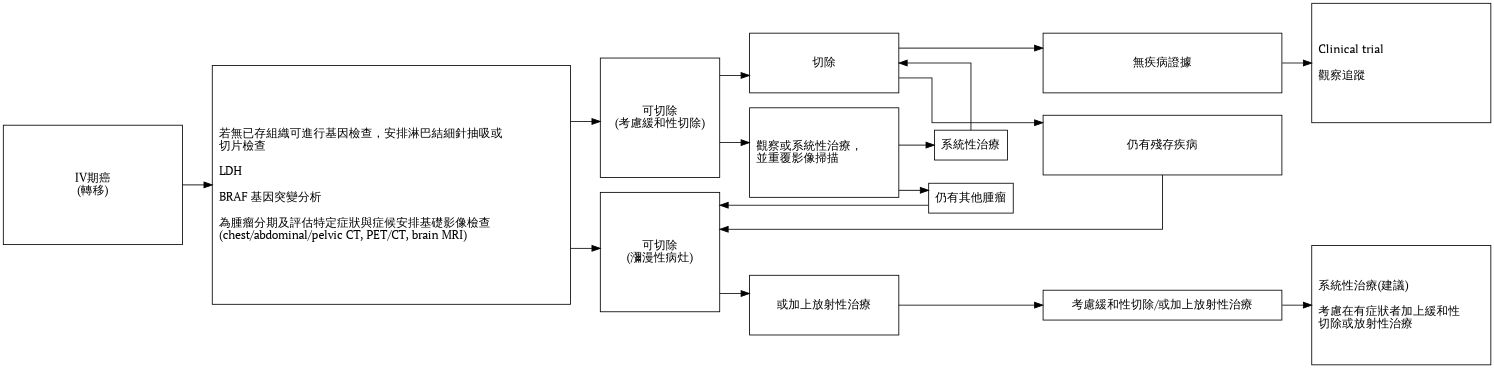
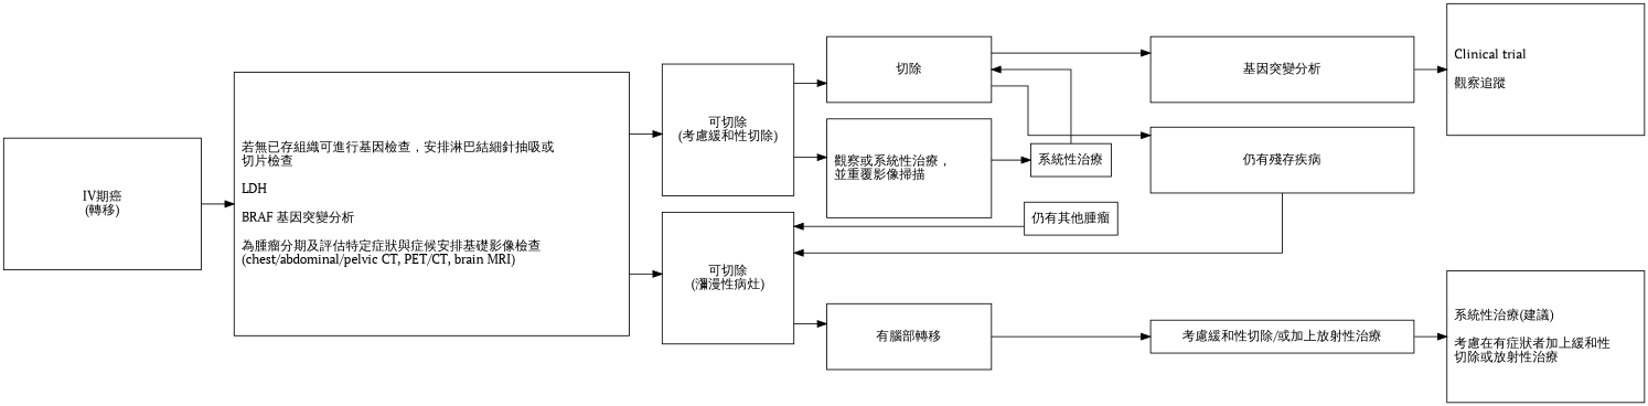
  digraph {
    fontname="PT Serif"
    rankdir=LR
    splines=ortho
    node [fontname="PT Serif" shape=box]
    edge [fontname="PT Serif"]
    n1 [height=2 label="IV期癌\n(轉移)" width=3]
    n2 [height=4 label="若無已存組織可進行基因檢查，安排淋巴結細針抽吸或\l切片檢查\l\nLDH\l\nBRAF 基因突變分析\l\n為腫瘤分期及評估特定症狀與症候安排基礎影像檢查\l(chest/abdominal/pelvic CT, PET/CT, brain MRI)\l" width=6]
    n3 [height=2 label="可切除\n(考慮緩和性切除)" width=2]
    n4 [height=2 label="可切除\n(瀰漫性病灶)" width=2]
    n5 [height=1 label="切除" width=2.5]
    n6 [height=1.5 label="觀察或系統性治療，\l並重覆影像掃描\l" width=2.5]
-   n7 [height=1 label="或加上放射性治療" width=2.5]
+   n7 [height=1 label="有腦部轉移" width=2.5]
    n8 [label="系統性治療"]
    n9 [label="仍有其他腫瘤"]
    n10 [height=2 label="Clinical trial\l\n觀察追蹤\l" width=3]
    n11 [height=2 label="系統性治療(建議)\l\n考慮在有症狀者加上緩和性\l切除或放射性治療\l" width=3]
-   n12 [height=1 label="無疾病證據" width=4]
+   n12 [height=1 label="基因突變分析" width=4]
    n13 [height=1 label="仍有殘存疾病" width=4]
    n14 [label="考慮緩和性切除/或加上放射性治療" width=4]
    subgraph sub_1 {
      rank=same
      n1
    }
    subgraph sub_2 {
      rank=same
      n2
    }
    subgraph sub_3 {
      rank=same
      n3
      n4
    }
    subgraph sub_4 {
      rank=same
      n5
      n6
      n7
    }
    subgraph sub_5 {
      rank=same
      n8
      n9
    }
    subgraph sub_6 {
      rank=same
      n10
      n11
    }
    subgraph sub_7 {
      rank=same
      n12
      n13
      n14
    }
    n1 -> n2
    n2 -> n3
    n2 -> n4
    n3 -> n4 [style=invis]
    n3 -> n5
    n3 -> n6
    n4 -> n7
    n5 -> n6 [style=invis]
    n5 -> n12
    n5 -> n13
    n6 -> n8
-   n6 -> n9
    n7 -> n14
    n8 -> n5
    n8 -> n13 [style=invis]
    n9 -> n4
    n12 -> n10
    n13 -> n4
    n14 -> n11
  }
